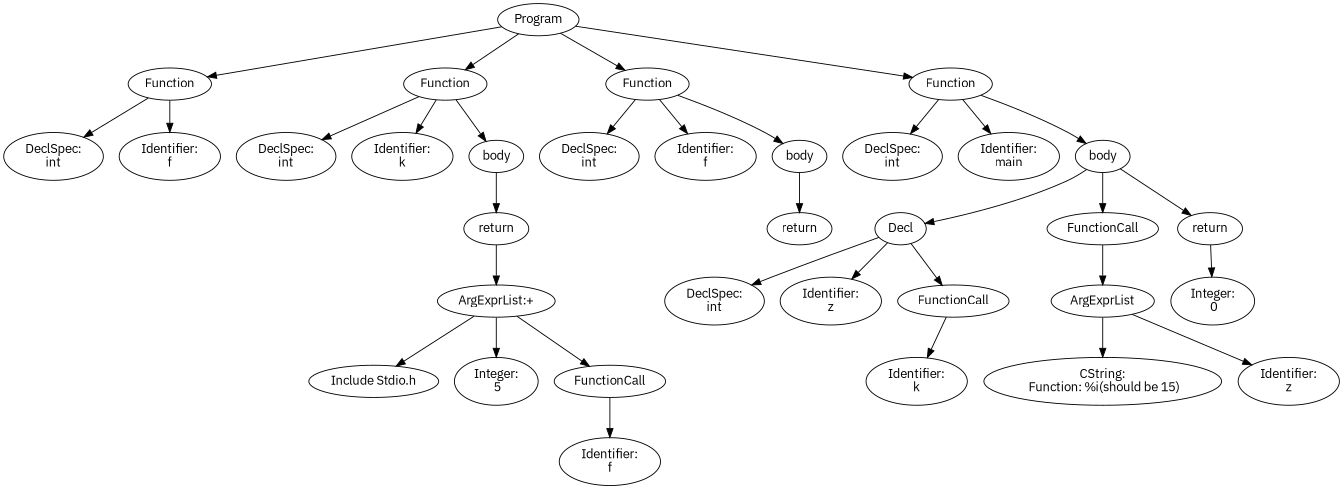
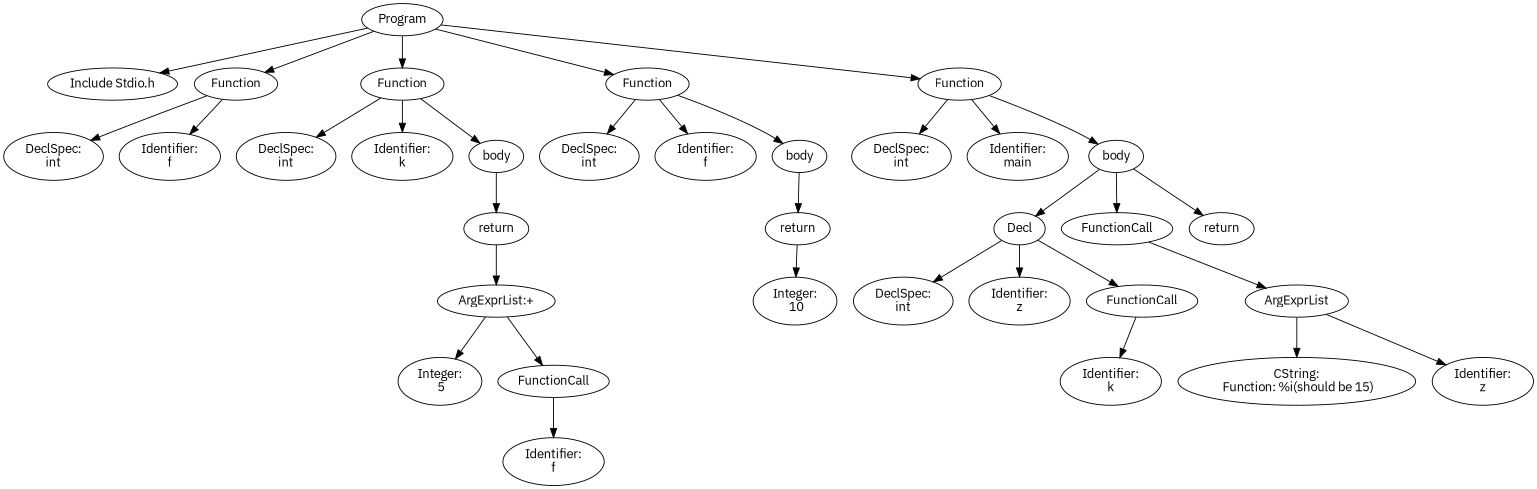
  digraph {
    fontname="IBM Plex Sans"
    node [fontname="IBM Plex Sans"]
    edge [fontname="IBM Plex Sans"]
    n1 [label=Program]
    n2 [label="Include Stdio.h"]
    n3 [label=Function]
    n4 [label=Function]
    n5 [label=Function]
    n6 [label=Function]
    n7 [label="DeclSpec:\nint"]
    n8 [label="Identifier:\nf"]
    n9 [label="DeclSpec:\nint"]
    n10 [label="Identifier:\nk"]
    n11 [label=body]
    n12 [label="DeclSpec:\nint"]
    n13 [label="Identifier:\nf"]
    n14 [label=body]
    n15 [label="DeclSpec:\nint"]
    n16 [label="Identifier:\nmain"]
    n17 [label=body]
    n18 [label=return]
    n19 [label="ArgExprList:+"]
    n20 [label="Integer:\n 5"]
    n21 [label=FunctionCall]
    n22 [label="Identifier:\nf"]
    n23 [label=return]
+   n24 [label="Integer:\n 10"]
    n25 [label=Decl]
    n26 [label=FunctionCall]
    n27 [label=return]
    n28 [label="DeclSpec:\nint"]
    n29 [label="Identifier:\nz"]
    n30 [label=FunctionCall]
    n31 [label=ArgExprList]
-   n32 [label="Integer:\n 0"]
    n33 [label="Identifier:\nk"]
    n34 [label="CString:\n Function: %i(should be 15)\n"]
    n35 [label="Identifier:\nz"]
-   n19 -> n2
+   n1 -> n2
    n1 -> n3
    n1 -> n4
    n1 -> n5
    n1 -> n6
    n3 -> n7
    n3 -> n8
    n4 -> n9
    n4 -> n10
    n4 -> n11
    n5 -> n12
    n5 -> n13
    n5 -> n14
    n6 -> n15
    n6 -> n16
    n6 -> n17
    n11 -> n18
    n14 -> n23
    n17 -> n25
    n17 -> n26
    n17 -> n27
    n18 -> n19
    n19 -> n20
    n19 -> n21
    n21 -> n22
+   n23 -> n24
    n25 -> n28
    n25 -> n29
    n25 -> n30
    n26 -> n31
-   n27 -> n32
    n30 -> n33
    n31 -> n34
    n31 -> n35
  }
